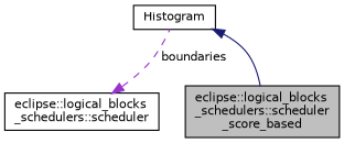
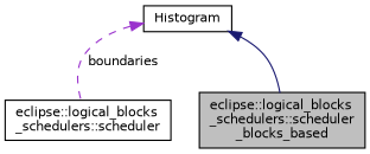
  digraph {
    node [color=black fillcolor=white fontname=Helvetica fontsize=10 shape=record style=filled]
    edge [dir=back fontname=Helvetica fontsize=10 labelfontname=Helvetica labelfontsize=10]
-   n1 [fillcolor=grey75 fontcolor=black height=0.2 label="eclipse::logical_blocks\l_schedulers::scheduler\l_score_based" width=0.4]
+   n1 [fillcolor=grey75 fontcolor=black height=0.2 label="eclipse::logical_blocks\l_schedulers::scheduler\l_blocks_based" width=0.4]
    n2 [height=0.2 label="eclipse::logical_blocks\l_schedulers::scheduler" width=0.4]
    n3 [height=0.2 label=Histogram width=0.4]
    n3 -> n1 [color=midnightblue style=solid]
-   n2 -> n3 [color=darkorchid3 label=" boundaries" style=dashed]
+   n3 -> n2 [color=darkorchid3 label=" boundaries" style=dashed]
  }
